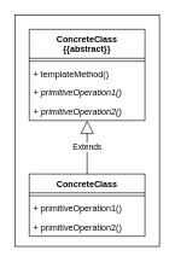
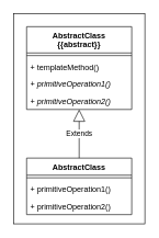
  <mxCell id="0" />
  <mxCell id="1" parent="0" />
  <mxCell id="2" value="" style="rounded=0;whiteSpace=wrap;html=1;" parent="1" vertex="1"><mxGeometry x="20" y="20" width="200" height="320" as="geometry" /></mxCell>
- <mxCell id="3" value="ConcreteClass&#10;{{abstract}}" style="swimlane;fontStyle=1;align=center;verticalAlign=top;childLayout=stackLayout;horizontal=1;startSize=40;horizontalStack=0;resizeParent=1;resizeParentMax=0;resizeLast=0;collapsible=1;marginBottom=0;" parent="1" vertex="1"><mxGeometry x="40" y="40" width="160" height="126" as="geometry" /></mxCell>
+ <mxCell id="3" value="AbstractClass&#10;{{abstract}}" style="swimlane;fontStyle=1;align=center;verticalAlign=top;childLayout=stackLayout;horizontal=1;startSize=40;horizontalStack=0;resizeParent=1;resizeParentMax=0;resizeLast=0;collapsible=1;marginBottom=0;" parent="1" vertex="1"><mxGeometry x="40" y="40" width="160" height="126" as="geometry" /></mxCell>
  <mxCell id="4" value="" style="line;strokeWidth=1;fillColor=none;align=left;verticalAlign=middle;spacingTop=-1;spacingLeft=3;spacingRight=3;rotatable=0;labelPosition=right;points=[];portConstraint=eastwest;" parent="3" vertex="1"><mxGeometry y="40" width="160" height="8" as="geometry" /></mxCell>
  <mxCell id="5" value="+ templateMethod()" style="text;strokeColor=none;fillColor=none;align=left;verticalAlign=top;spacingLeft=4;spacingRight=4;overflow=hidden;rotatable=0;points=[[0,0.5],[1,0.5]];portConstraint=eastwest;" parent="3" vertex="1"><mxGeometry y="48" width="160" height="26" as="geometry" /></mxCell>
  <mxCell id="6" value="+ primitiveOperation1()" style="text;strokeColor=none;fillColor=none;align=left;verticalAlign=top;spacingLeft=4;spacingRight=4;overflow=hidden;rotatable=0;points=[[0,0.5],[1,0.5]];portConstraint=eastwest;fontStyle=2" vertex="1" parent="3"><mxGeometry y="74" width="160" height="26" as="geometry" /></mxCell>
  <mxCell id="7" value="+ primitiveOperation2()" style="text;strokeColor=none;fillColor=none;align=left;verticalAlign=top;spacingLeft=4;spacingRight=4;overflow=hidden;rotatable=0;points=[[0,0.5],[1,0.5]];portConstraint=eastwest;fontStyle=2" vertex="1" parent="3"><mxGeometry y="100" width="160" height="26" as="geometry" /></mxCell>
- <mxCell id="8" value="ConcreteClass" style="swimlane;fontStyle=1;align=center;verticalAlign=top;childLayout=stackLayout;horizontal=1;startSize=26;horizontalStack=0;resizeParent=1;resizeParentMax=0;resizeLast=0;collapsible=1;marginBottom=0;" parent="1" vertex="1"><mxGeometry x="40" y="240" width="160" height="86" as="geometry" /></mxCell>
+ <mxCell id="8" value="AbstractClass" style="swimlane;fontStyle=1;align=center;verticalAlign=top;childLayout=stackLayout;horizontal=1;startSize=26;horizontalStack=0;resizeParent=1;resizeParentMax=0;resizeLast=0;collapsible=1;marginBottom=0;" parent="1" vertex="1"><mxGeometry x="40" y="240" width="160" height="86" as="geometry" /></mxCell>
  <mxCell id="9" value="" style="line;strokeWidth=1;fillColor=none;align=left;verticalAlign=middle;spacingTop=-1;spacingLeft=3;spacingRight=3;rotatable=0;labelPosition=right;points=[];portConstraint=eastwest;" parent="8" vertex="1"><mxGeometry y="26" width="160" height="8" as="geometry" /></mxCell>
  <mxCell id="10" value="+ primitiveOperation1()" style="text;strokeColor=none;fillColor=none;align=left;verticalAlign=top;spacingLeft=4;spacingRight=4;overflow=hidden;rotatable=0;points=[[0,0.5],[1,0.5]];portConstraint=eastwest;fontStyle=0" parent="8" vertex="1"><mxGeometry y="34" width="160" height="26" as="geometry" /></mxCell>
  <mxCell id="11" value="+ primitiveOperation2()" style="text;strokeColor=none;fillColor=none;align=left;verticalAlign=top;spacingLeft=4;spacingRight=4;overflow=hidden;rotatable=0;points=[[0,0.5],[1,0.5]];portConstraint=eastwest;fontStyle=0" parent="8" vertex="1"><mxGeometry y="60" width="160" height="26" as="geometry" /></mxCell>
  <mxCell id="12" value="Extends" style="endArrow=block;endSize=16;endFill=0;html=1;exitX=0.5;exitY=0;exitDx=0;exitDy=0;entryX=0.5;entryY=1;entryDx=0;entryDy=0;entryPerimeter=0;" parent="1" source="8" target="7" edge="1"><mxGeometry width="160" relative="1" as="geometry"><mxPoint x="-20" y="360" as="sourcePoint" /><mxPoint x="120" y="170" as="targetPoint" /></mxGeometry></mxCell>
